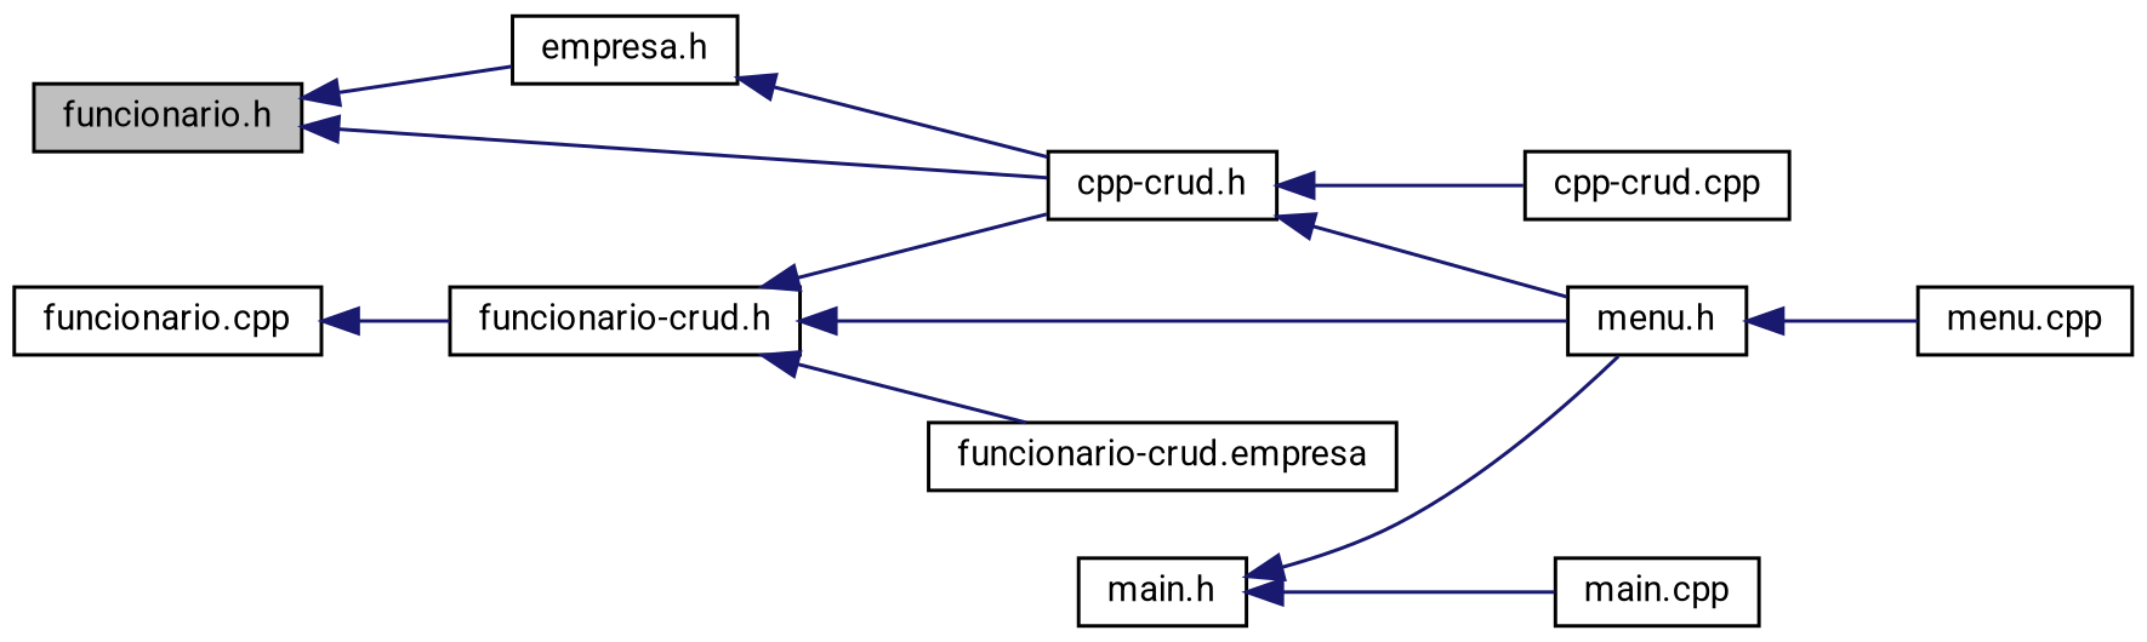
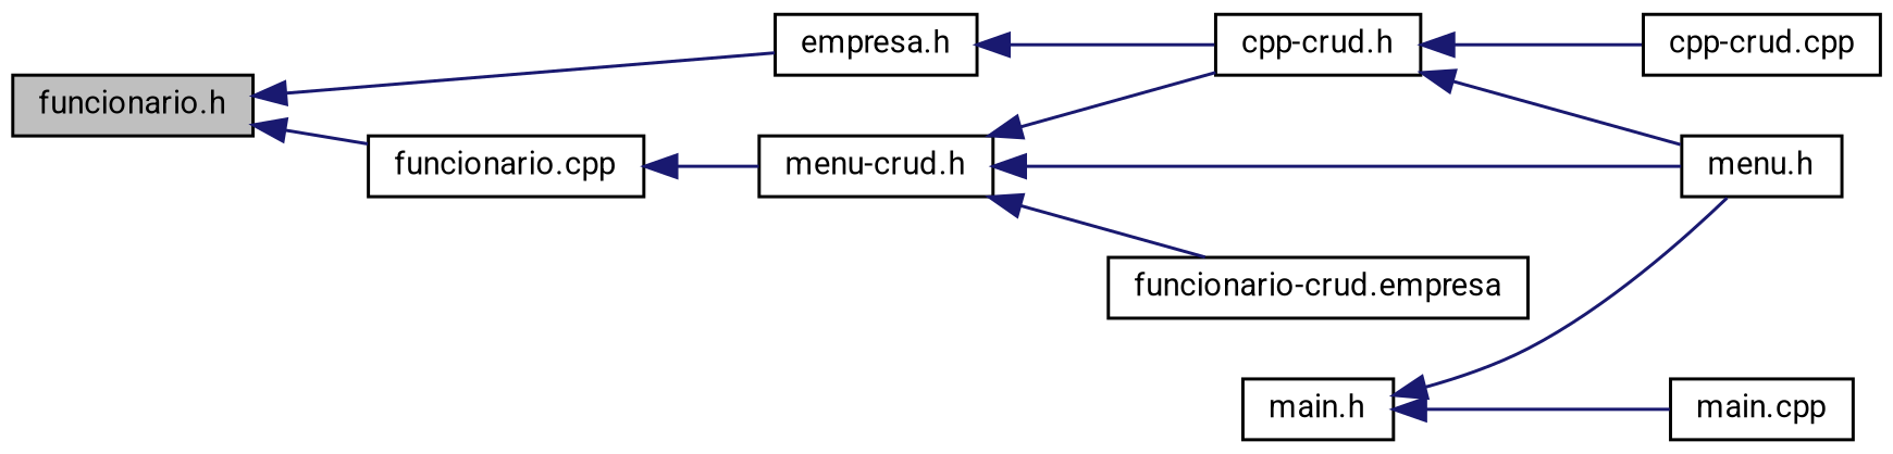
  digraph {
    fontname=Roboto
    rankdir=LR
    node [color=black fillcolor=white fontname=Roboto fontsize=10 shape=record style=filled]
    edge [color=midnightblue dir=back fontname=Roboto fontsize=10 labelfontname=Helvetica labelfontsize=10 style=solid]
    n1 [fillcolor=grey75 fontcolor=black height=0.2 label="funcionario.h" width=0.4]
    n2 [height=0.2 label="empresa.h" width=0.4]
    n3 [height=0.2 label="funcionario.cpp" width=0.4]
    n4 [height=0.2 label="cpp-crud.h" width=0.4]
-   n5 [height=0.2 label="funcionario-crud.h" width=0.4]
+   n5 [height=0.2 label="menu-crud.h" width=0.4]
    n6 [height=0.2 label="menu.h" width=0.4]
    n7 [height=0.2 label="funcionario-crud.empresa" width=0.4]
    n8 [height=0.2 label="cpp-crud.cpp" width=0.4]
-   n9 [height=0.2 label="menu.cpp" width=0.4]
    n10 [height=0.2 label="main.h" width=0.4]
    n11 [height=0.2 label="main.cpp" width=0.4]
    n1 -> n2
-   n1 -> n4
+   n1 -> n3
    n2 -> n4
    n3 -> n5
    n4 -> n6
    n4 -> n8
    n5 -> n4
    n5 -> n6
    n5 -> n7
-   n6 -> n9
    n10 -> n6
    n10 -> n11
  }
